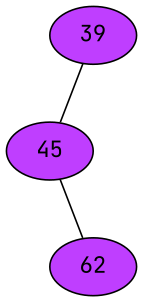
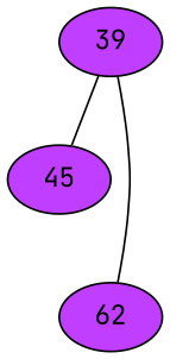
  strict graph {
    fontname="JetBrains Mono"
    node [fillcolor=darkorchid1 fontname="JetBrains Mono" style=filled]
    edge [fontname="JetBrains Mono"]
    n1 [label=39]
    n2 [label=45]
    n3 [label=62]
    n1 -- n2
-   n2 -- n3
+   n1 -- n3
  }
